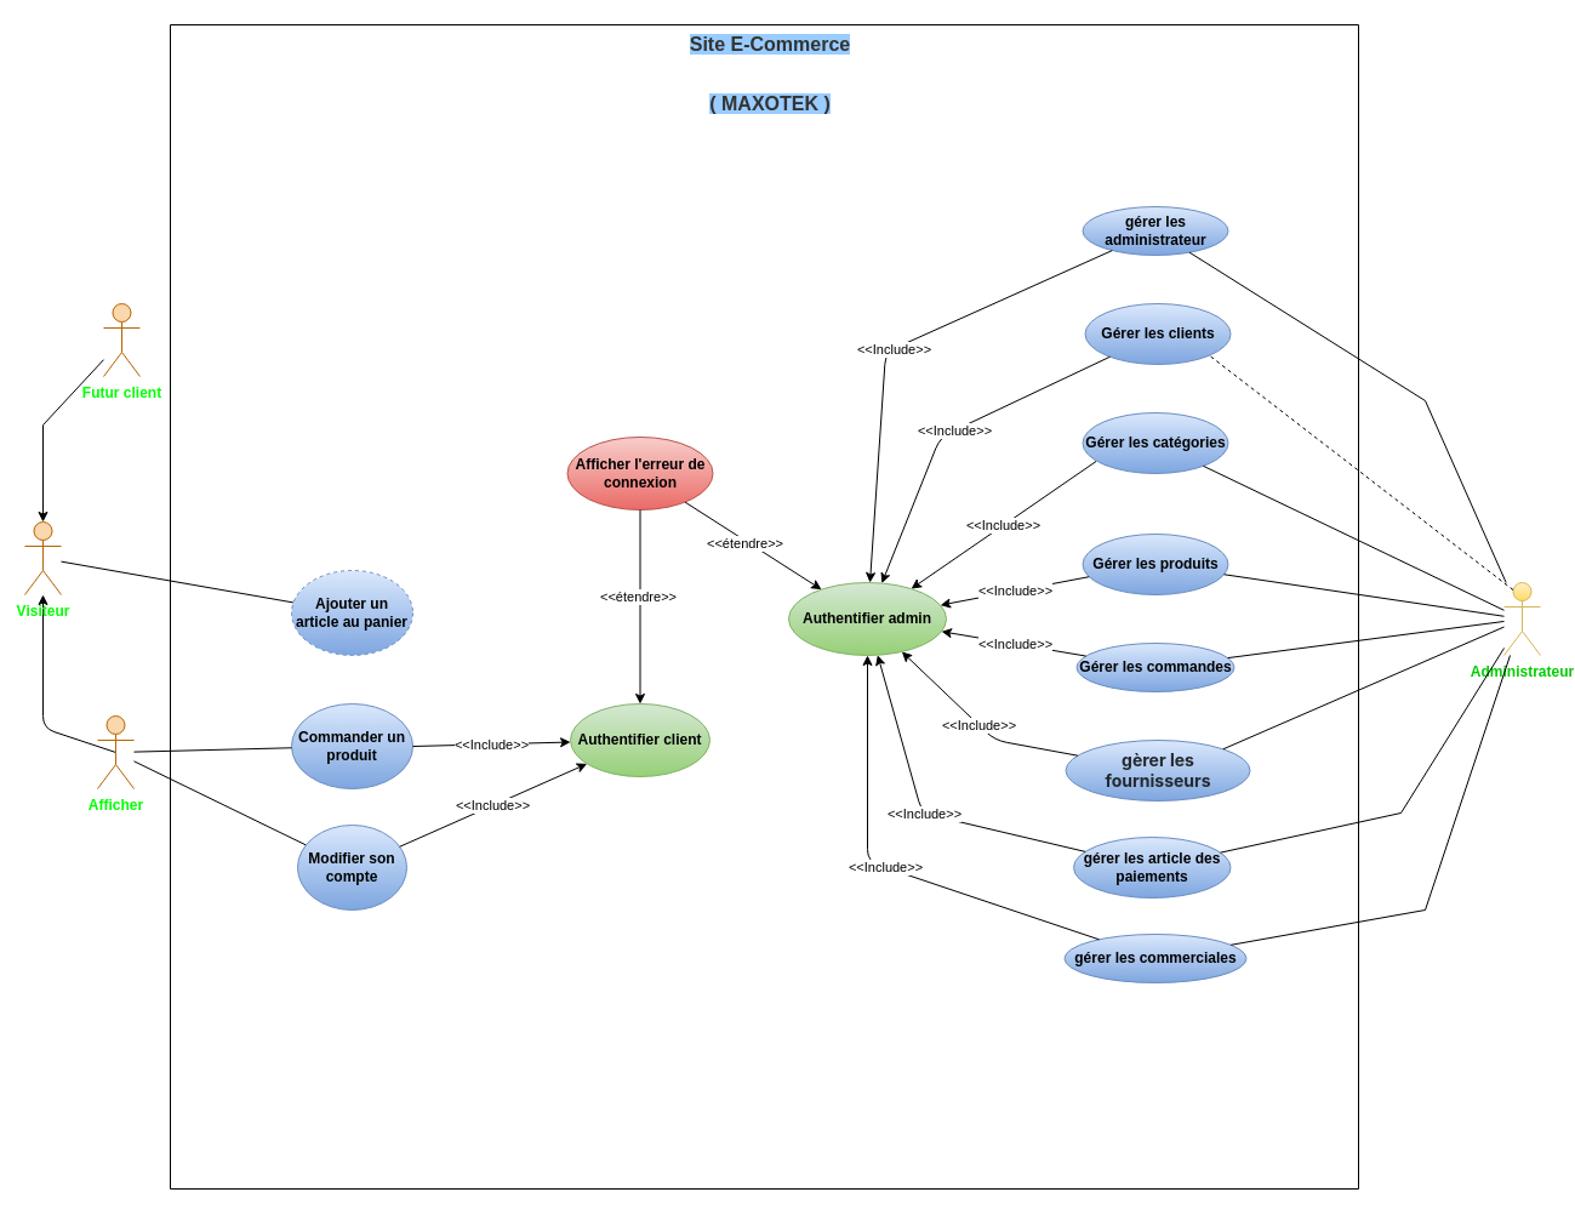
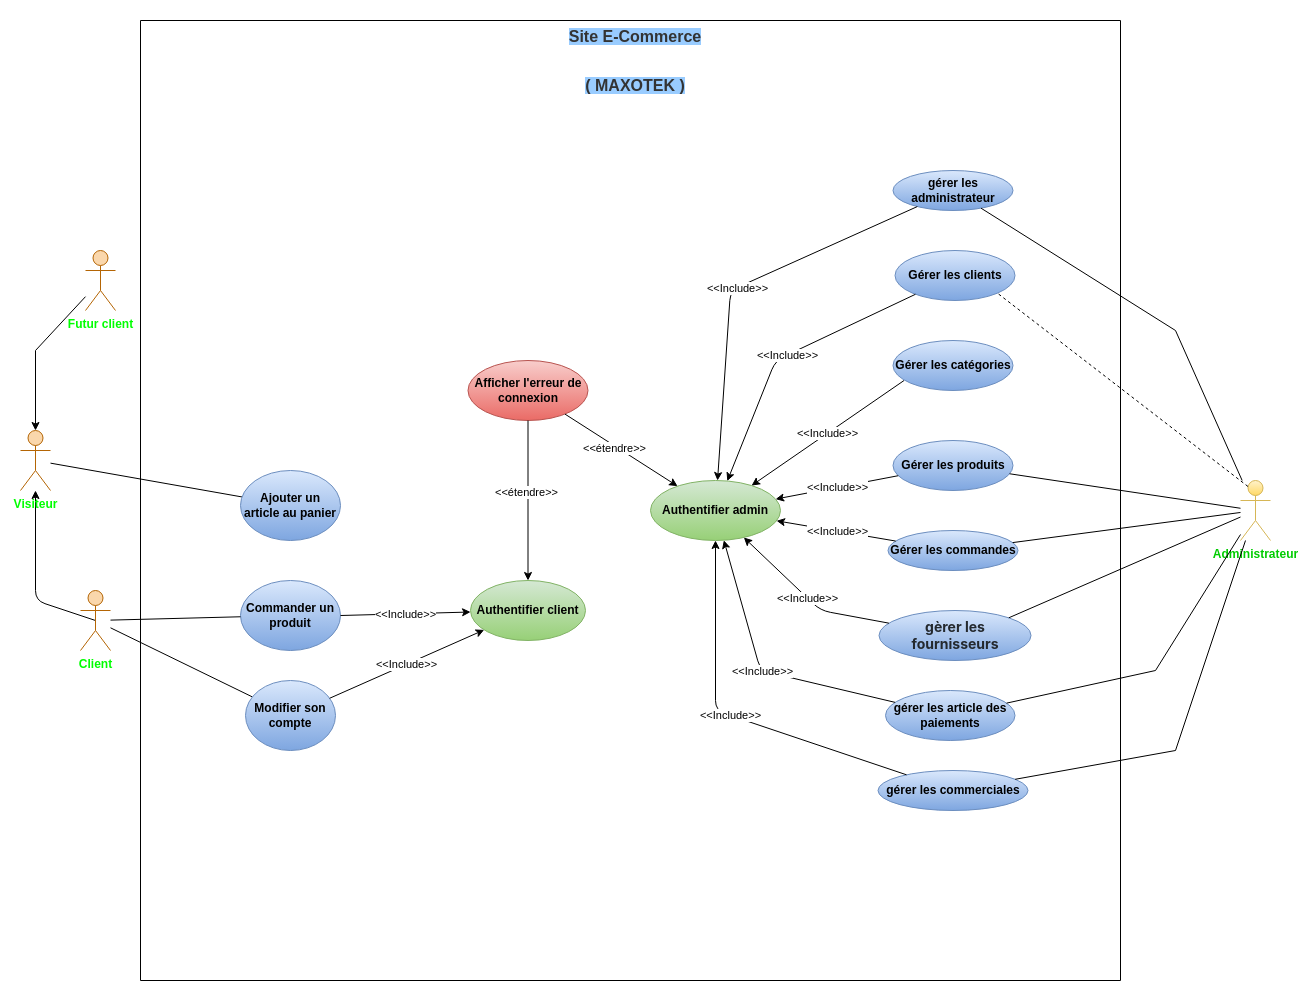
  <mxCell id="0" />
  <mxCell id="1" parent="0" />
  <mxCell id="2" style="edgeStyle=none;html=1;exitX=0.5;exitY=0.5;exitDx=0;exitDy=0;exitPerimeter=0;" parent="1" source="3" target="6" edge="1"><mxGeometry relative="1" as="geometry"><Array as="points"><mxPoint x="35" y="600" /></Array><mxPoint x="30" y="490" as="targetPoint" /></mxGeometry></mxCell>
- <mxCell id="3" value="&lt;font color=&quot;#00ff00&quot;&gt;&lt;b&gt;Afficher&lt;/b&gt;&lt;/font&gt;" style="shape=umlActor;verticalLabelPosition=bottom;verticalAlign=top;html=1;outlineConnect=0;fillColor=#fad7ac;strokeColor=#b46504;" parent="1" vertex="1"><mxGeometry x="80" y="590" width="30" height="60" as="geometry" /></mxCell>
+ <mxCell id="3" value="&lt;font color=&quot;#00ff00&quot;&gt;&lt;b&gt;Client&lt;/b&gt;&lt;/font&gt;" style="shape=umlActor;verticalLabelPosition=bottom;verticalAlign=top;html=1;outlineConnect=0;fillColor=#fad7ac;strokeColor=#b46504;" parent="1" vertex="1"><mxGeometry x="80" y="590" width="30" height="60" as="geometry" /></mxCell>
  <mxCell id="4" value="" style="endArrow=none;html=1;" parent="1" source="6" target="11" edge="1"><mxGeometry width="50" height="50" relative="1" as="geometry"><mxPoint x="25" y="460.738" as="sourcePoint" /><mxPoint x="465" y="550" as="targetPoint" /></mxGeometry></mxCell>
  <mxCell id="5" value="" style="endArrow=none;html=1;" parent="1" source="3" target="9" edge="1"><mxGeometry width="50" height="50" relative="1" as="geometry"><mxPoint x="415" y="600" as="sourcePoint" /><mxPoint x="465" y="550" as="targetPoint" /></mxGeometry></mxCell>
  <mxCell id="6" value="&lt;font color=&quot;#00ff00&quot;&gt;&lt;b&gt;Visiteur&lt;/b&gt;&lt;/font&gt;" style="shape=umlActor;verticalLabelPosition=bottom;verticalAlign=top;html=1;outlineConnect=0;fillColor=#fad7ac;strokeColor=#b46504;" parent="1" vertex="1"><mxGeometry x="20" y="430" width="30" height="60" as="geometry" /></mxCell>
  <mxCell id="7" value="&lt;font color=&quot;#00ff00&quot;&gt;&lt;b&gt;Futur client&lt;/b&gt;&lt;/font&gt;" style="shape=umlActor;verticalLabelPosition=bottom;verticalAlign=top;html=1;outlineConnect=0;fillColor=#fad7ac;strokeColor=#b46504;" parent="1" vertex="1"><mxGeometry x="85" y="250" width="30" height="60" as="geometry" /></mxCell>
  <mxCell id="8" value="" style="swimlane;startSize=0;" parent="1" vertex="1"><mxGeometry x="140" y="20" width="980" height="960" as="geometry" /></mxCell>
  <mxCell id="9" value="&lt;b&gt;&lt;font color=&quot;#000000&quot;&gt;Modifier son compte&lt;/font&gt;&lt;/b&gt;" style="ellipse;whiteSpace=wrap;html=1;fillColor=#dae8fc;gradientColor=#7ea6e0;strokeColor=#6c8ebf;" parent="8" vertex="1"><mxGeometry x="105" y="660" width="90" height="70" as="geometry" /></mxCell>
  <mxCell id="10" value="&lt;b&gt;&lt;font color=&quot;#000000&quot;&gt;Commander un produit&lt;/font&gt;&lt;/b&gt;" style="ellipse;whiteSpace=wrap;html=1;fillColor=#dae8fc;gradientColor=#7ea6e0;strokeColor=#6c8ebf;" parent="8" vertex="1"><mxGeometry x="100" y="560" width="100" height="70" as="geometry" /></mxCell>
- <mxCell id="11" value="&lt;b&gt;&lt;font color=&quot;#000000&quot;&gt;Ajouter un article au panier&lt;/font&gt;&lt;/b&gt;" style="ellipse;whiteSpace=wrap;html=1;fillColor=#dae8fc;gradientColor=#7ea6e0;strokeColor=#6c8ebf;dashed=1;" parent="8" vertex="1"><mxGeometry x="100" y="450" width="100" height="70" as="geometry" /></mxCell>
+ <mxCell id="11" value="&lt;b&gt;&lt;font color=&quot;#000000&quot;&gt;Ajouter un article au panier&lt;/font&gt;&lt;/b&gt;" style="ellipse;whiteSpace=wrap;html=1;fillColor=#dae8fc;gradientColor=#7ea6e0;strokeColor=#6c8ebf;" parent="8" vertex="1"><mxGeometry x="100" y="450" width="100" height="70" as="geometry" /></mxCell>
  <mxCell id="12" value="&lt;b&gt;&lt;font color=&quot;#000000&quot;&gt;Authentifier client&lt;/font&gt;&lt;/b&gt;" style="ellipse;whiteSpace=wrap;html=1;fillColor=#d5e8d4;gradientColor=#97d077;strokeColor=#82b366;" parent="8" vertex="1"><mxGeometry x="330" y="560" width="115" height="60" as="geometry" /></mxCell>
  <mxCell id="13" value="" style="endArrow=classic;html=1;" parent="8" source="9" target="12" edge="1"><mxGeometry relative="1" as="geometry"><mxPoint x="224.933" y="560.352" as="sourcePoint" /><mxPoint x="311.044" y="599.739" as="targetPoint" /></mxGeometry></mxCell>
  <mxCell id="14" value="&amp;lt;&amp;lt;Include&amp;gt;&amp;gt;" style="edgeLabel;resizable=0;html=1;align=center;verticalAlign=middle;" parent="13" connectable="0" vertex="1"><mxGeometry relative="1" as="geometry" /></mxCell>
  <mxCell id="15" value="&lt;b&gt;&lt;font color=&quot;#000000&quot;&gt;Gérer les clients&lt;/font&gt;&lt;/b&gt;" style="ellipse;whiteSpace=wrap;html=1;fillColor=#dae8fc;gradientColor=#7ea6e0;strokeColor=#6c8ebf;" parent="8" vertex="1"><mxGeometry x="754.52" y="230" width="120" height="50" as="geometry" /></mxCell>
  <mxCell id="16" value="&lt;font color=&quot;#000000&quot;&gt;&lt;b&gt;Gérer les catégories&lt;/b&gt;&lt;/font&gt;" style="ellipse;whiteSpace=wrap;html=1;fillColor=#dae8fc;gradientColor=#7ea6e0;strokeColor=#6c8ebf;" parent="8" vertex="1"><mxGeometry x="752.5" y="320" width="120" height="50" as="geometry" /></mxCell>
  <mxCell id="17" value="&lt;b&gt;&lt;font color=&quot;#000000&quot;&gt;Gérer les produits&lt;/font&gt;&lt;/b&gt;" style="ellipse;whiteSpace=wrap;html=1;fillColor=#dae8fc;gradientColor=#7ea6e0;strokeColor=#6c8ebf;" parent="8" vertex="1"><mxGeometry x="752.5" y="420" width="120" height="50" as="geometry" /></mxCell>
  <mxCell id="18" value="&lt;b&gt;&lt;font color=&quot;#000000&quot;&gt;Gérer les commandes&lt;/font&gt;&lt;/b&gt;" style="ellipse;whiteSpace=wrap;html=1;fillColor=#dae8fc;gradientColor=#7ea6e0;strokeColor=#6c8ebf;" parent="8" vertex="1"><mxGeometry x="747.5" y="510" width="130" height="40" as="geometry" /></mxCell>
  <mxCell id="19" value="&lt;font color=&quot;#000000&quot;&gt;&lt;b&gt;Authentifier admin&lt;/b&gt;&lt;/font&gt;" style="ellipse;whiteSpace=wrap;html=1;fillColor=#d5e8d4;gradientColor=#97d077;strokeColor=#82b366;" parent="8" vertex="1"><mxGeometry x="510" y="460" width="130" height="60" as="geometry" /></mxCell>
  <mxCell id="20" value="" style="endArrow=classic;html=1;exitX=0.092;exitY=0.8;exitDx=0;exitDy=0;exitPerimeter=0;" parent="8" source="16" target="19" edge="1"><mxGeometry relative="1" as="geometry"><mxPoint x="454.52" y="380" as="sourcePoint" /><mxPoint x="646.55" y="445" as="targetPoint" /></mxGeometry></mxCell>
  <mxCell id="21" value="&amp;lt;&amp;lt;Include&amp;gt;&amp;gt;" style="edgeLabel;resizable=0;html=1;align=center;verticalAlign=middle;" parent="20" connectable="0" vertex="1"><mxGeometry relative="1" as="geometry" /></mxCell>
  <mxCell id="22" value="" style="endArrow=classic;html=1;" parent="8" source="17" target="19" edge="1"><mxGeometry relative="1" as="geometry"><mxPoint x="605.56" y="760" as="sourcePoint" /><mxPoint x="474.93" y="821.387" as="targetPoint" /></mxGeometry></mxCell>
  <mxCell id="23" value="&amp;lt;&amp;lt;Include&amp;gt;&amp;gt;" style="edgeLabel;resizable=0;html=1;align=center;verticalAlign=middle;" parent="22" connectable="0" vertex="1"><mxGeometry relative="1" as="geometry" /></mxCell>
  <mxCell id="24" value="" style="endArrow=classic;html=1;" parent="8" source="18" target="19" edge="1"><mxGeometry relative="1" as="geometry"><mxPoint x="615.56" y="770" as="sourcePoint" /><mxPoint x="459.489" y="839.45" as="targetPoint" /></mxGeometry></mxCell>
  <mxCell id="25" value="&amp;lt;&amp;lt;Include&amp;gt;&amp;gt;" style="edgeLabel;resizable=0;html=1;align=center;verticalAlign=middle;" parent="24" connectable="0" vertex="1"><mxGeometry relative="1" as="geometry" /></mxCell>
  <mxCell id="26" value="&lt;span style=&quot;color: rgb(36, 41, 46); font-family: -apple-system, BlinkMacSystemFont, &amp;quot;Segoe UI&amp;quot;, Helvetica, Arial, sans-serif, &amp;quot;Apple Color Emoji&amp;quot;, &amp;quot;Segoe UI Emoji&amp;quot;; font-style: normal; font-variant-ligatures: normal; font-variant-caps: normal; letter-spacing: normal; orphans: 2; text-align: left; text-indent: 0px; text-transform: none; widows: 2; word-spacing: 0px; -webkit-text-stroke-width: 0px; text-decoration-thickness: initial; text-decoration-style: initial; text-decoration-color: initial; float: none; display: inline !important;&quot;&gt;&lt;font style=&quot;font-size: 14px;&quot;&gt;&lt;b&gt;gèrer&amp;nbsp;les fournisseurs&lt;/b&gt;&lt;/font&gt;&lt;/span&gt;" style="ellipse;whiteSpace=wrap;html=1;fillColor=#dae8fc;gradientColor=#7ea6e0;strokeColor=#6c8ebf;" parent="8" vertex="1"><mxGeometry x="738.51" y="590" width="152.02" height="50" as="geometry" /></mxCell>
  <mxCell id="27" value="&lt;p style=&quot;line-height: 300%;&quot;&gt;&lt;b&gt;&lt;font color=&quot;#333333&quot; style=&quot;font-size: 16px; background-color: rgb(153, 204, 255);&quot;&gt;Site E-Commerce&lt;/font&gt;&lt;/b&gt;&lt;/p&gt;&lt;p style=&quot;line-height: 300%;&quot;&gt;&lt;b&gt;&lt;font color=&quot;#333333&quot; style=&quot;font-size: 16px; background-color: rgb(153, 204, 255);&quot;&gt;( MAXOTEK )&lt;/font&gt;&lt;/b&gt;&lt;/p&gt;" style="text;html=1;strokeColor=none;fillColor=none;align=center;verticalAlign=middle;whiteSpace=wrap;rounded=0;" parent="8" vertex="1"><mxGeometry x="105" y="40" width="780" as="geometry" /></mxCell>
  <mxCell id="28" value="" style="endArrow=classic;html=1;exitX=1;exitY=0.5;exitDx=0;exitDy=0;" parent="8" source="10" target="12" edge="1"><mxGeometry relative="1" as="geometry"><mxPoint x="223.119" y="634.985" as="sourcePoint" /><mxPoint x="314.733" y="566.578" as="targetPoint" /></mxGeometry></mxCell>
  <mxCell id="29" value="&amp;lt;&amp;lt;Include&amp;gt;&amp;gt;" style="edgeLabel;resizable=0;html=1;align=center;verticalAlign=middle;" parent="28" connectable="0" vertex="1"><mxGeometry relative="1" as="geometry" /></mxCell>
  <mxCell id="30" value="" style="endArrow=classic;html=1;" parent="8" source="15" target="19" edge="1"><mxGeometry relative="1" as="geometry"><mxPoint x="780.56" y="370" as="sourcePoint" /><mxPoint x="621.999" y="475.334" as="targetPoint" /><Array as="points"><mxPoint x="635" y="340" /></Array></mxGeometry></mxCell>
  <mxCell id="31" value="&amp;lt;&amp;lt;Include&amp;gt;&amp;gt;" style="edgeLabel;resizable=0;html=1;align=center;verticalAlign=middle;" parent="30" connectable="0" vertex="1"><mxGeometry relative="1" as="geometry" /></mxCell>
  <mxCell id="32" value="&lt;b&gt;&lt;font color=&quot;#000000&quot;&gt;Afficher l'erreur de connexion&lt;/font&gt;&lt;/b&gt;" style="ellipse;whiteSpace=wrap;html=1;fillColor=#f8cecc;gradientColor=#ea6b66;strokeColor=#b85450;" parent="8" vertex="1"><mxGeometry x="327.5" y="340.0" width="120" height="60" as="geometry" /></mxCell>
  <mxCell id="33" value="" style="endArrow=classic;html=1;rounded=0;" parent="8" source="32" target="12" edge="1"><mxGeometry width="50" height="50" relative="1" as="geometry"><mxPoint x="507.61" y="537.42" as="sourcePoint" /><mxPoint x="557.61" y="487.42" as="targetPoint" /></mxGeometry></mxCell>
  <mxCell id="34" value="&amp;lt;&amp;lt;étendre&amp;gt;&amp;gt;" style="edgeLabel;html=1;align=center;verticalAlign=middle;resizable=0;points=[];" parent="33" vertex="1" connectable="0"><mxGeometry x="-0.114" y="-2" relative="1" as="geometry"><mxPoint as="offset" /></mxGeometry></mxCell>
  <mxCell id="35" value="&lt;b style=&quot;&quot;&gt;&lt;font color=&quot;#000000&quot;&gt;gérer les administrateur&lt;/font&gt;&lt;/b&gt;" style="ellipse;whiteSpace=wrap;html=1;fillColor=#dae8fc;gradientColor=#7ea6e0;strokeColor=#6c8ebf;" parent="8" vertex="1"><mxGeometry x="752.5" y="150" width="120" height="40" as="geometry" /></mxCell>
  <mxCell id="36" value="" style="endArrow=classic;html=1;" parent="8" source="35" target="19" edge="1"><mxGeometry relative="1" as="geometry"><mxPoint x="785" y="284" as="sourcePoint" /><mxPoint x="597" y="470" as="targetPoint" /><Array as="points"><mxPoint x="590" y="270" /></Array></mxGeometry></mxCell>
  <mxCell id="37" value="&amp;lt;&amp;lt;Include&amp;gt;&amp;gt;" style="edgeLabel;resizable=0;html=1;align=center;verticalAlign=middle;" parent="36" connectable="0" vertex="1"><mxGeometry relative="1" as="geometry" /></mxCell>
  <mxCell id="38" value="&lt;font color=&quot;#000000&quot;&gt;&lt;b&gt;gérer les article des paiements&lt;/b&gt;&lt;/font&gt;" style="ellipse;whiteSpace=wrap;html=1;fillColor=#dae8fc;gradientColor=#7ea6e0;strokeColor=#6c8ebf;" parent="8" vertex="1"><mxGeometry x="745" y="670" width="129.52" height="50" as="geometry" /></mxCell>
  <mxCell id="39" value="" style="endArrow=classic;html=1;" parent="8" source="26" target="19" edge="1"><mxGeometry relative="1" as="geometry"><mxPoint x="780" y="565" as="sourcePoint" /><mxPoint x="638" y="518" as="targetPoint" /><Array as="points"><mxPoint x="680" y="590" /></Array></mxGeometry></mxCell>
  <mxCell id="40" value="&amp;lt;&amp;lt;Include&amp;gt;&amp;gt;" style="edgeLabel;resizable=0;html=1;align=center;verticalAlign=middle;" parent="39" connectable="0" vertex="1"><mxGeometry relative="1" as="geometry" /></mxCell>
  <mxCell id="41" value="" style="endArrow=classic;html=1;" parent="8" source="38" target="19" edge="1"><mxGeometry relative="1" as="geometry"><mxPoint x="790" y="575" as="sourcePoint" /><mxPoint x="648" y="528" as="targetPoint" /><Array as="points"><mxPoint x="620" y="650" /></Array></mxGeometry></mxCell>
  <mxCell id="42" value="&amp;lt;&amp;lt;Include&amp;gt;&amp;gt;" style="edgeLabel;resizable=0;html=1;align=center;verticalAlign=middle;" parent="41" connectable="0" vertex="1"><mxGeometry relative="1" as="geometry" /></mxCell>
  <mxCell id="43" value="" style="endArrow=classic;html=1;rounded=0;" parent="8" source="32" target="19" edge="1"><mxGeometry width="50" height="50" relative="1" as="geometry"><mxPoint x="399" y="459" as="sourcePoint" /><mxPoint x="376" y="518" as="targetPoint" /></mxGeometry></mxCell>
  <mxCell id="44" value="&amp;lt;&amp;lt;étendre&amp;gt;&amp;gt;" style="edgeLabel;html=1;align=center;verticalAlign=middle;resizable=0;points=[];" parent="43" vertex="1" connectable="0"><mxGeometry x="-0.114" y="-2" relative="1" as="geometry"><mxPoint as="offset" /></mxGeometry></mxCell>
  <mxCell id="45" value="&lt;b&gt;&lt;font color=&quot;#000000&quot;&gt;gérer les commerciales&lt;/font&gt;&lt;/b&gt;" style="ellipse;whiteSpace=wrap;html=1;fillColor=#dae8fc;gradientColor=#7ea6e0;strokeColor=#6c8ebf;" parent="8" vertex="1"><mxGeometry x="737.5" y="750" width="150" height="40" as="geometry" /></mxCell>
  <mxCell id="46" value="" style="endArrow=classic;html=1;" parent="8" source="45" target="19" edge="1"><mxGeometry relative="1" as="geometry"><mxPoint x="765" y="692" as="sourcePoint" /><mxPoint x="593" y="530" as="targetPoint" /><Array as="points"><mxPoint x="575" y="690" /></Array></mxGeometry></mxCell>
  <mxCell id="47" value="&amp;lt;&amp;lt;Include&amp;gt;&amp;gt;" style="edgeLabel;resizable=0;html=1;align=center;verticalAlign=middle;" parent="46" connectable="0" vertex="1"><mxGeometry relative="1" as="geometry" /></mxCell>
  <mxCell id="48" value="" style="endArrow=none;html=1;" parent="1" source="3" target="10" edge="1"><mxGeometry width="50" height="50" relative="1" as="geometry"><mxPoint x="435" y="600" as="sourcePoint" /><mxPoint x="485" y="550" as="targetPoint" /></mxGeometry></mxCell>
  <mxCell id="49" value="&lt;font color=&quot;#00cc00&quot;&gt;&lt;b&gt;Administrateur&lt;/b&gt;&lt;/font&gt;" style="shape=umlActor;verticalLabelPosition=bottom;verticalAlign=top;html=1;outlineConnect=0;fillColor=#fff2cc;strokeColor=#d6b656;gradientColor=#ffd966;" parent="1" vertex="1"><mxGeometry x="1240" y="480" width="30" height="60" as="geometry" /></mxCell>
- <mxCell id="50" value="" style="endArrow=none;html=1;" parent="1" source="16" target="49" edge="1"><mxGeometry width="50" height="50" relative="1" as="geometry"><mxPoint x="655" y="640" as="sourcePoint" /><mxPoint x="705" y="590" as="targetPoint" /></mxGeometry></mxCell>
  <mxCell id="51" value="" style="endArrow=none;html=1;" parent="1" source="17" target="49" edge="1"><mxGeometry width="50" height="50" relative="1" as="geometry"><mxPoint x="655" y="640" as="sourcePoint" /><mxPoint x="705" y="590" as="targetPoint" /></mxGeometry></mxCell>
  <mxCell id="52" value="" style="endArrow=none;html=1;" parent="1" source="18" target="49" edge="1"><mxGeometry width="50" height="50" relative="1" as="geometry"><mxPoint x="655" y="640" as="sourcePoint" /><mxPoint x="705" y="590" as="targetPoint" /></mxGeometry></mxCell>
  <mxCell id="53" value="" style="endArrow=none;html=1;exitX=1;exitY=0;exitDx=0;exitDy=0;" parent="1" source="26" target="49" edge="1"><mxGeometry width="50" height="50" relative="1" as="geometry"><mxPoint x="655" y="640" as="sourcePoint" /><mxPoint x="705" y="590" as="targetPoint" /></mxGeometry></mxCell>
  <mxCell id="54" value="" style="endArrow=none;html=1;entryX=1;entryY=1;entryDx=0;entryDy=0;exitX=0.25;exitY=0.1;exitDx=0;exitDy=0;exitPerimeter=0;dashed=1;" parent="1" source="49" target="15" edge="1"><mxGeometry width="50" height="50" relative="1" as="geometry"><mxPoint x="745" y="360" as="sourcePoint" /><mxPoint x="795" y="310" as="targetPoint" /></mxGeometry></mxCell>
  <mxCell id="55" value="" style="endArrow=classic;html=1;rounded=0;" parent="1" source="7" target="6" edge="1"><mxGeometry width="50" height="50" relative="1" as="geometry"><mxPoint x="680" y="620" as="sourcePoint" /><mxPoint x="30" y="430" as="targetPoint" /><Array as="points"><mxPoint x="35" y="350" /></Array></mxGeometry></mxCell>
  <mxCell id="56" value="" style="endArrow=none;html=1;rounded=0;" parent="1" source="49" target="35" edge="1"><mxGeometry width="50" height="50" relative="1" as="geometry"><mxPoint x="675" y="510" as="sourcePoint" /><mxPoint x="725" y="460" as="targetPoint" /><Array as="points"><mxPoint x="1175" y="330" /></Array></mxGeometry></mxCell>
  <mxCell id="57" value="" style="endArrow=none;html=1;rounded=0;" parent="1" source="38" target="49" edge="1"><mxGeometry width="50" height="50" relative="1" as="geometry"><mxPoint x="655" y="580" as="sourcePoint" /><mxPoint x="705" y="530" as="targetPoint" /><Array as="points"><mxPoint x="1155" y="670" /></Array></mxGeometry></mxCell>
  <mxCell id="58" value="" style="endArrow=none;html=1;rounded=0;" parent="1" source="45" target="49" edge="1"><mxGeometry width="50" height="50" relative="1" as="geometry"><mxPoint x="655" y="670" as="sourcePoint" /><mxPoint x="705" y="620" as="targetPoint" /><Array as="points"><mxPoint x="1175" y="750" /></Array></mxGeometry></mxCell>
